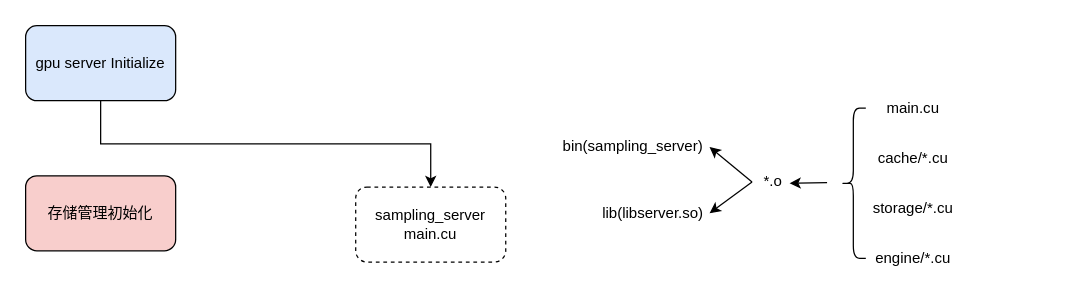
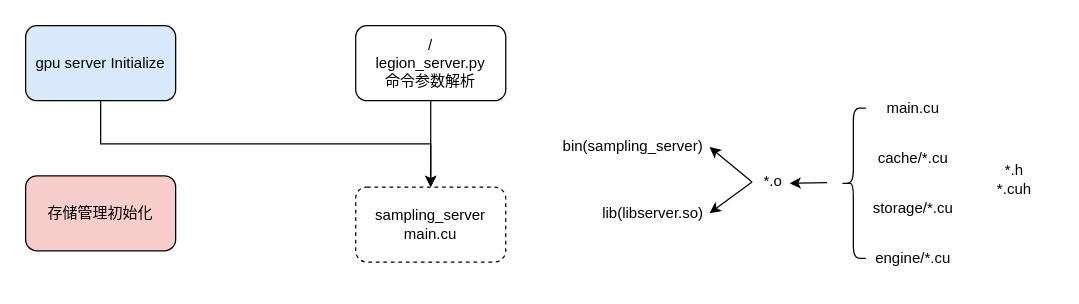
  <mxCell id="0" />
  <mxCell id="1" parent="0" />
+ <mxCell id="2" style="edgeStyle=orthogonalEdgeStyle;rounded=0;orthogonalLoop=1;jettySize=auto;html=1;exitX=0.5;exitY=1;exitDx=0;exitDy=0;entryX=0.5;entryY=0;entryDx=0;entryDy=0;" edge="1" parent="1" source="3" target="4"><mxGeometry relative="1" as="geometry" /></mxCell>
+ <mxCell id="3" value="&lt;div&gt;/&lt;/div&gt;legion_server.py&lt;div&gt;命令参数解析&lt;/div&gt;" style="rounded=1;whiteSpace=wrap;html=1;" vertex="1" parent="1"><mxGeometry x="284" y="20" width="120" height="60" as="geometry" /></mxCell>
  <mxCell id="4" value="&lt;div&gt;&lt;span style=&quot;background-color: initial;&quot;&gt;sampling_server&lt;/span&gt;&lt;br&gt;&lt;/div&gt;&lt;div&gt;&lt;span style=&quot;background-color: initial;&quot;&gt;main.cu&lt;/span&gt;&lt;/div&gt;" style="rounded=1;whiteSpace=wrap;html=1;dashed=1;" vertex="1" parent="1"><mxGeometry x="284" y="149" width="120" height="60" as="geometry" /></mxCell>
  <mxCell id="5" value="" style="shape=curlyBracket;whiteSpace=wrap;html=1;rounded=1;labelPosition=left;verticalLabelPosition=middle;align=right;verticalAlign=middle;" vertex="1" parent="1"><mxGeometry x="672" y="86" width="20" height="120" as="geometry" /></mxCell>
  <mxCell id="6" value="main.cu" style="text;html=1;align=center;verticalAlign=middle;whiteSpace=wrap;rounded=0;" vertex="1" parent="1"><mxGeometry x="700" y="71" width="60" height="30" as="geometry" /></mxCell>
  <mxCell id="7" value="cache/*.cu" style="text;html=1;align=center;verticalAlign=middle;whiteSpace=wrap;rounded=0;" vertex="1" parent="1"><mxGeometry x="700" y="111" width="60" height="30" as="geometry" /></mxCell>
  <mxCell id="8" value="storage/*.cu" style="text;html=1;align=center;verticalAlign=middle;whiteSpace=wrap;rounded=0;" vertex="1" parent="1"><mxGeometry x="700" y="151" width="60" height="30" as="geometry" /></mxCell>
  <mxCell id="9" value="engine/*.cu" style="text;html=1;align=center;verticalAlign=middle;whiteSpace=wrap;rounded=0;" vertex="1" parent="1"><mxGeometry x="700" y="191" width="60" height="30" as="geometry" /></mxCell>
+ <mxCell id="10" value="*.h&lt;div&gt;*.cuh&lt;/div&gt;" style="text;html=1;align=center;verticalAlign=middle;whiteSpace=wrap;rounded=0;" vertex="1" parent="1"><mxGeometry x="781" y="128" width="60" height="30" as="geometry" /></mxCell>
  <mxCell id="11" value="" style="endArrow=classic;html=1;rounded=0;" edge="1" parent="1"><mxGeometry width="50" height="50" relative="1" as="geometry"><mxPoint x="661" y="145.5" as="sourcePoint" /><mxPoint x="631" y="146" as="targetPoint" /></mxGeometry></mxCell>
  <mxCell id="12" style="rounded=0;orthogonalLoop=1;jettySize=auto;html=1;exitX=0;exitY=0.5;exitDx=0;exitDy=0;entryX=1;entryY=0.5;entryDx=0;entryDy=0;" edge="1" parent="1" source="14" target="15"><mxGeometry relative="1" as="geometry" /></mxCell>
  <mxCell id="13" style="rounded=0;orthogonalLoop=1;jettySize=auto;html=1;exitX=0;exitY=0.5;exitDx=0;exitDy=0;entryX=1;entryY=0.5;entryDx=0;entryDy=0;" edge="1" parent="1" source="14" target="16"><mxGeometry relative="1" as="geometry" /></mxCell>
  <mxCell id="14" value="*.o" style="text;html=1;align=center;verticalAlign=middle;whiteSpace=wrap;rounded=0;" vertex="1" parent="1"><mxGeometry x="601" y="130" width="34" height="30" as="geometry" /></mxCell>
  <mxCell id="15" value="bin(sampling_server)" style="text;html=1;align=center;verticalAlign=middle;whiteSpace=wrap;rounded=0;" vertex="1" parent="1"><mxGeometry x="445" y="102" width="122" height="30" as="geometry" /></mxCell>
  <mxCell id="16" value="lib(libserver.so)" style="text;html=1;align=center;verticalAlign=middle;whiteSpace=wrap;rounded=0;" vertex="1" parent="1"><mxGeometry x="477" y="155" width="90" height="30" as="geometry" /></mxCell>
  <mxCell id="17" style="edgeStyle=orthogonalEdgeStyle;rounded=0;orthogonalLoop=1;jettySize=auto;html=1;exitX=0.5;exitY=1;exitDx=0;exitDy=0;" edge="1" parent="1" source="18" target="4"><mxGeometry relative="1" as="geometry" /></mxCell>
  <mxCell id="18" value="gpu server&amp;nbsp;&lt;span style=&quot;background-color: initial;&quot;&gt;Initialize&lt;/span&gt;" style="rounded=1;whiteSpace=wrap;html=1;fillColor=#dae8fc;" vertex="1" parent="1"><mxGeometry x="20" y="20" width="120" height="60" as="geometry" /></mxCell>
  <mxCell id="19" value="存储管理初始化" style="rounded=1;whiteSpace=wrap;html=1;fillColor=#f8cecc;" vertex="1" parent="1"><mxGeometry x="20" y="140" width="120" height="60" as="geometry" /></mxCell>
